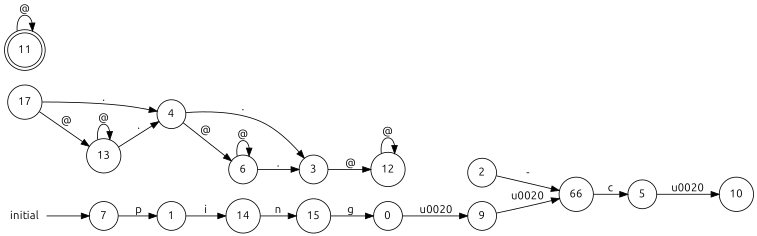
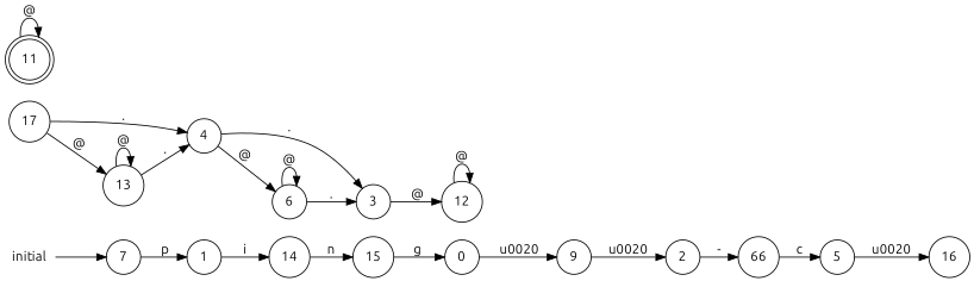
  digraph {
    fontname=Ubuntu
    rankdir=LR
    node [fontname=Ubuntu shape=circle]
    edge [fontname=Ubuntu]
    0
    9
    2
    n4 [label=66]
    1
    14
    15
    5
-   10
+   10 [label=16]
    3
    12
    11 [shape=doublecircle]
    4
    6
    7
    initial [shape=plaintext]
    17
    13
    0 -> 9 [label="\u0020"]
-   9 -> n4 [label="\u0020"]
+   9 -> 2 [label="\u0020"]
    2 -> n4 [label="-"]
    n4 -> 5 [label=c]
    1 -> 14 [label=i]
    14 -> 15 [label=n]
    15 -> 0 [label=g]
    5 -> 10 [label="\u0020"]
    3 -> 12 [label="@"]
    12 -> 12 [label="@"]
    11 -> 11 [label="@"]
    4 -> 3 [label="."]
    4 -> 6 [label="@"]
    6 -> 3 [label="."]
    6 -> 6 [label="@"]
    7 -> 1 [label=p]
    initial -> 7
    17 -> 4 [label="."]
    17 -> 13 [label="@"]
    13 -> 4 [label="."]
    13 -> 13 [label="@"]
  }
